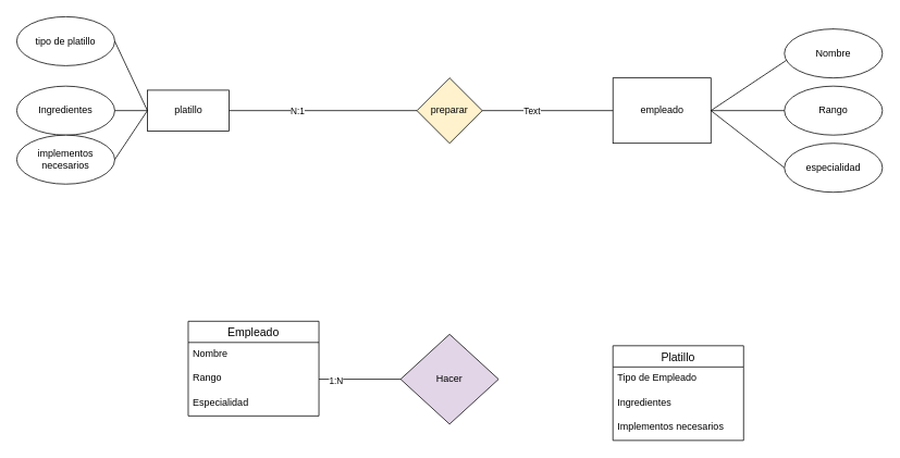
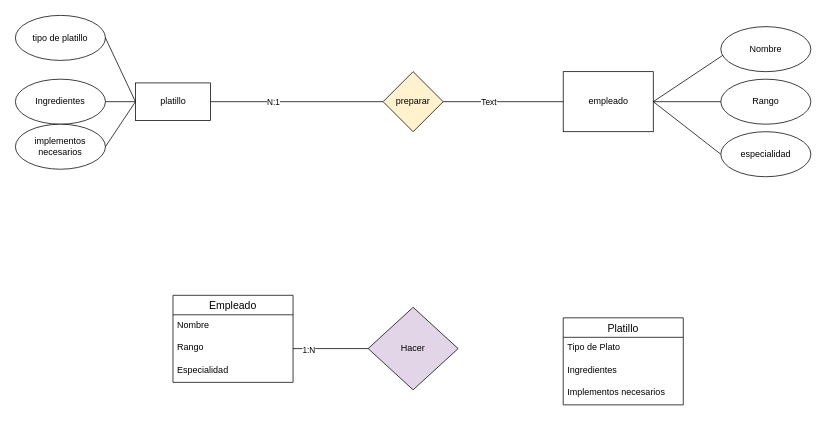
  <mxCell id="0" />
  <mxCell id="1" parent="0" />
  <mxCell id="2" value="empleado" style="html=1;dashed=0;whitespace=wrap;" parent="1" vertex="1"><mxGeometry x="750" y="95" width="120" height="80" as="geometry" /></mxCell>
  <mxCell id="3" value="platillo" style="html=1;dashed=0;whitespace=wrap;" parent="1" vertex="1"><mxGeometry x="180" y="110" width="100" height="50" as="geometry" /></mxCell>
  <mxCell id="4" value="" style="endArrow=none;html=1;entryX=1;entryY=0.5;entryDx=0;entryDy=0;exitX=0;exitY=0.5;exitDx=0;exitDy=0;" parent="1" source="7" target="2" edge="1"><mxGeometry width="50" height="50" relative="1" as="geometry"><mxPoint x="410" y="355" as="sourcePoint" /><mxPoint x="460" y="305" as="targetPoint" /></mxGeometry></mxCell>
  <mxCell id="5" value="" style="endArrow=none;html=1;entryX=0.5;entryY=0;entryDx=0;entryDy=0;exitX=1;exitY=0.5;exitDx=0;exitDy=0;" parent="1" source="2" target="6" edge="1"><mxGeometry width="50" height="50" relative="1" as="geometry"><mxPoint x="890" y="135" as="sourcePoint" /><mxPoint x="460" y="305" as="targetPoint" /></mxGeometry></mxCell>
  <mxCell id="6" value="Nombre" style="ellipse;whiteSpace=wrap;html=1;" parent="1" vertex="1"><mxGeometry x="960" y="35" width="120" height="60" as="geometry" /></mxCell>
  <mxCell id="7" value="especialidad" style="ellipse;whiteSpace=wrap;html=1;" parent="1" vertex="1"><mxGeometry x="960" y="175" width="120" height="60" as="geometry" /></mxCell>
  <mxCell id="8" value="tipo de platillo" style="ellipse;whiteSpace=wrap;html=1;" parent="1" vertex="1"><mxGeometry x="20" y="20" width="120" height="60" as="geometry" /></mxCell>
  <mxCell id="9" value="Ingredientes" style="ellipse;whiteSpace=wrap;html=1;" parent="1" vertex="1"><mxGeometry x="20" y="105" width="120" height="60" as="geometry" /></mxCell>
  <mxCell id="10" value="" style="endArrow=none;html=1;entryX=1;entryY=0.5;entryDx=0;entryDy=0;exitX=0;exitY=0.5;exitDx=0;exitDy=0;" parent="1" source="3" target="8" edge="1"><mxGeometry width="50" height="50" relative="1" as="geometry"><mxPoint x="400" y="325" as="sourcePoint" /><mxPoint x="450" y="275" as="targetPoint" /></mxGeometry></mxCell>
  <mxCell id="11" value="" style="endArrow=none;html=1;entryX=0;entryY=0.5;entryDx=0;entryDy=0;exitX=1;exitY=0.5;exitDx=0;exitDy=0;" parent="1" source="9" target="3" edge="1"><mxGeometry width="50" height="50" relative="1" as="geometry"><mxPoint x="400" y="325" as="sourcePoint" /><mxPoint x="450" y="275" as="targetPoint" /></mxGeometry></mxCell>
  <mxCell id="12" value="preparar" style="rhombus;whiteSpace=wrap;html=1;fillColor=#fff2cc;" parent="1" vertex="1"><mxGeometry x="510" y="95" width="80" height="80" as="geometry" /></mxCell>
  <mxCell id="13" value="" style="endArrow=none;html=1;exitX=1;exitY=0.5;exitDx=0;exitDy=0;" parent="1" source="3" target="12" edge="1"><mxGeometry width="50" height="50" relative="1" as="geometry"><mxPoint x="420" y="325" as="sourcePoint" /><mxPoint x="470" y="275" as="targetPoint" /><Array as="points" /></mxGeometry></mxCell>
  <mxCell id="14" value="N:1" style="edgeLabel;html=1;align=center;verticalAlign=middle;resizable=0;points=[];" vertex="1" connectable="0" parent="13"><mxGeometry x="-0.276" y="-4" relative="1" as="geometry"><mxPoint y="-4" as="offset" /></mxGeometry></mxCell>
  <mxCell id="15" value="" style="endArrow=none;html=1;entryX=0;entryY=0.5;entryDx=0;entryDy=0;exitX=1;exitY=0.5;exitDx=0;exitDy=0;" parent="1" source="12" target="2" edge="1"><mxGeometry width="50" height="50" relative="1" as="geometry"><mxPoint x="420" y="325" as="sourcePoint" /><mxPoint x="470" y="275" as="targetPoint" /></mxGeometry></mxCell>
  <mxCell id="16" value="Text" style="edgeLabel;html=1;align=center;verticalAlign=middle;resizable=0;points=[];" vertex="1" connectable="0" parent="15"><mxGeometry x="-0.246" relative="1" as="geometry"><mxPoint as="offset" /></mxGeometry></mxCell>
  <mxCell id="17" value="Platillo" style="swimlane;fontStyle=0;childLayout=stackLayout;horizontal=1;startSize=26;horizontalStack=0;resizeParent=1;resizeParentMax=0;resizeLast=0;collapsible=1;marginBottom=0;align=center;fontSize=14;" vertex="1" parent="1"><mxGeometry x="750" y="423" width="160" height="116" as="geometry" /></mxCell>
- <mxCell id="18" value="Tipo de Empleado" style="text;strokeColor=none;fillColor=none;spacingLeft=4;spacingRight=4;overflow=hidden;rotatable=0;points=[[0,0.5],[1,0.5]];portConstraint=eastwest;fontSize=12;" vertex="1" parent="17"><mxGeometry y="26" width="160" height="30" as="geometry" /></mxCell>
+ <mxCell id="18" value="Tipo de Plato" style="text;strokeColor=none;fillColor=none;spacingLeft=4;spacingRight=4;overflow=hidden;rotatable=0;points=[[0,0.5],[1,0.5]];portConstraint=eastwest;fontSize=12;" vertex="1" parent="17"><mxGeometry y="26" width="160" height="30" as="geometry" /></mxCell>
  <mxCell id="19" value="Ingredientes" style="text;strokeColor=none;fillColor=none;spacingLeft=4;spacingRight=4;overflow=hidden;rotatable=0;points=[[0,0.5],[1,0.5]];portConstraint=eastwest;fontSize=12;" vertex="1" parent="17"><mxGeometry y="56" width="160" height="30" as="geometry" /></mxCell>
  <mxCell id="20" value="Implementos necesarios" style="text;strokeColor=none;fillColor=none;spacingLeft=4;spacingRight=4;overflow=hidden;rotatable=0;points=[[0,0.5],[1,0.5]];portConstraint=eastwest;fontSize=12;" vertex="1" parent="17"><mxGeometry y="86" width="160" height="30" as="geometry" /></mxCell>
  <mxCell id="21" value="Empleado" style="swimlane;fontStyle=0;childLayout=stackLayout;horizontal=1;startSize=26;horizontalStack=0;resizeParent=1;resizeParentMax=0;resizeLast=0;collapsible=1;marginBottom=0;align=center;fontSize=14;" vertex="1" parent="1"><mxGeometry x="230" y="393" width="160" height="116" as="geometry" /></mxCell>
  <mxCell id="22" value="Nombre" style="text;strokeColor=none;fillColor=none;spacingLeft=4;spacingRight=4;overflow=hidden;rotatable=0;points=[[0,0.5],[1,0.5]];portConstraint=eastwest;fontSize=12;" vertex="1" parent="21"><mxGeometry y="26" width="160" height="30" as="geometry" /></mxCell>
  <mxCell id="23" value="Rango" style="text;strokeColor=none;fillColor=none;spacingLeft=4;spacingRight=4;overflow=hidden;rotatable=0;points=[[0,0.5],[1,0.5]];portConstraint=eastwest;fontSize=12;" vertex="1" parent="21"><mxGeometry y="56" width="160" height="30" as="geometry" /></mxCell>
  <mxCell id="24" value="Especialidad" style="text;strokeColor=none;fillColor=none;spacingLeft=4;spacingRight=4;overflow=hidden;rotatable=0;points=[[0,0.5],[1,0.5]];portConstraint=eastwest;fontSize=12;" vertex="1" parent="21"><mxGeometry y="86" width="160" height="30" as="geometry" /></mxCell>
  <mxCell id="25" value="Hacer" style="rhombus;whiteSpace=wrap;html=1;fillColor=#e1d5e7;" vertex="1" parent="1"><mxGeometry x="490" y="409" width="120" height="110" as="geometry" /></mxCell>
  <mxCell id="26" value="" style="endArrow=none;html=1;entryX=0;entryY=0.5;entryDx=0;entryDy=0;exitX=1;exitY=0.5;exitDx=0;exitDy=0;" edge="1" parent="1" source="23" target="25"><mxGeometry width="50" height="50" relative="1" as="geometry"><mxPoint x="560" y="776" as="sourcePoint" /><mxPoint x="610" y="726" as="targetPoint" /></mxGeometry></mxCell>
  <mxCell id="27" value="1:N" style="edgeLabel;html=1;align=center;verticalAlign=middle;resizable=0;points=[];" vertex="1" connectable="0" parent="26"><mxGeometry x="-0.605" y="-1" relative="1" as="geometry"><mxPoint as="offset" /></mxGeometry></mxCell>
  <mxCell id="28" value="Rango" style="ellipse;whiteSpace=wrap;html=1;" vertex="1" parent="1"><mxGeometry x="960" y="105" width="120" height="60" as="geometry" /></mxCell>
  <mxCell id="29" value="" style="endArrow=none;html=1;exitX=0;exitY=0.5;exitDx=0;exitDy=0;entryX=1;entryY=0.5;entryDx=0;entryDy=0;" edge="1" parent="1" source="28" target="2"><mxGeometry width="50" height="50" relative="1" as="geometry"><mxPoint x="750" y="305" as="sourcePoint" /><mxPoint x="800" y="255" as="targetPoint" /></mxGeometry></mxCell>
  <mxCell id="30" value="implementos necesarios" style="ellipse;whiteSpace=wrap;html=1;" vertex="1" parent="1"><mxGeometry x="20" y="165" width="120" height="60" as="geometry" /></mxCell>
  <mxCell id="31" value="" style="endArrow=none;html=1;exitX=1;exitY=0.5;exitDx=0;exitDy=0;entryX=0;entryY=0.5;entryDx=0;entryDy=0;" edge="1" parent="1" source="30" target="3"><mxGeometry width="50" height="50" relative="1" as="geometry"><mxPoint x="670" y="305" as="sourcePoint" /><mxPoint x="720" y="255" as="targetPoint" /></mxGeometry></mxCell>
